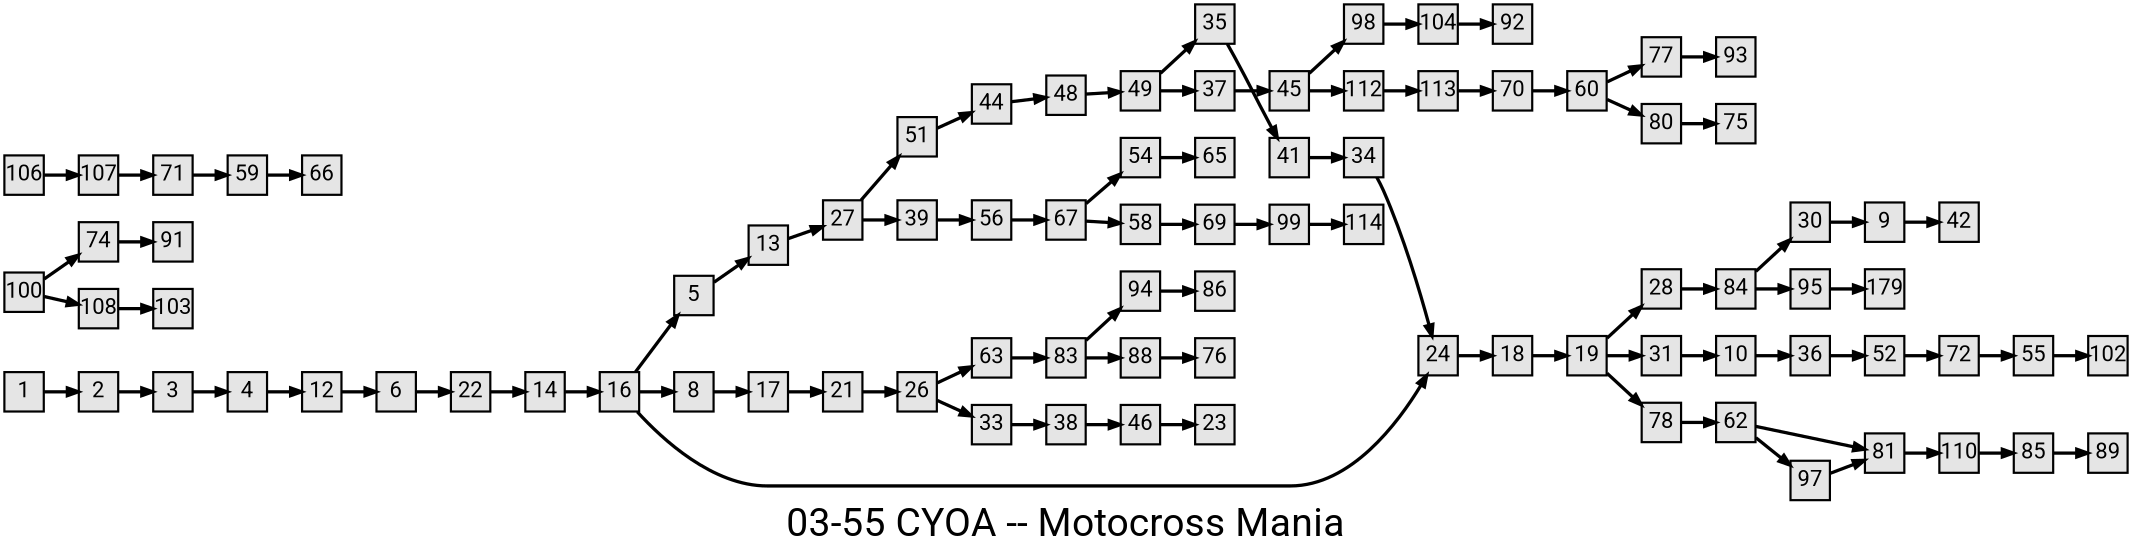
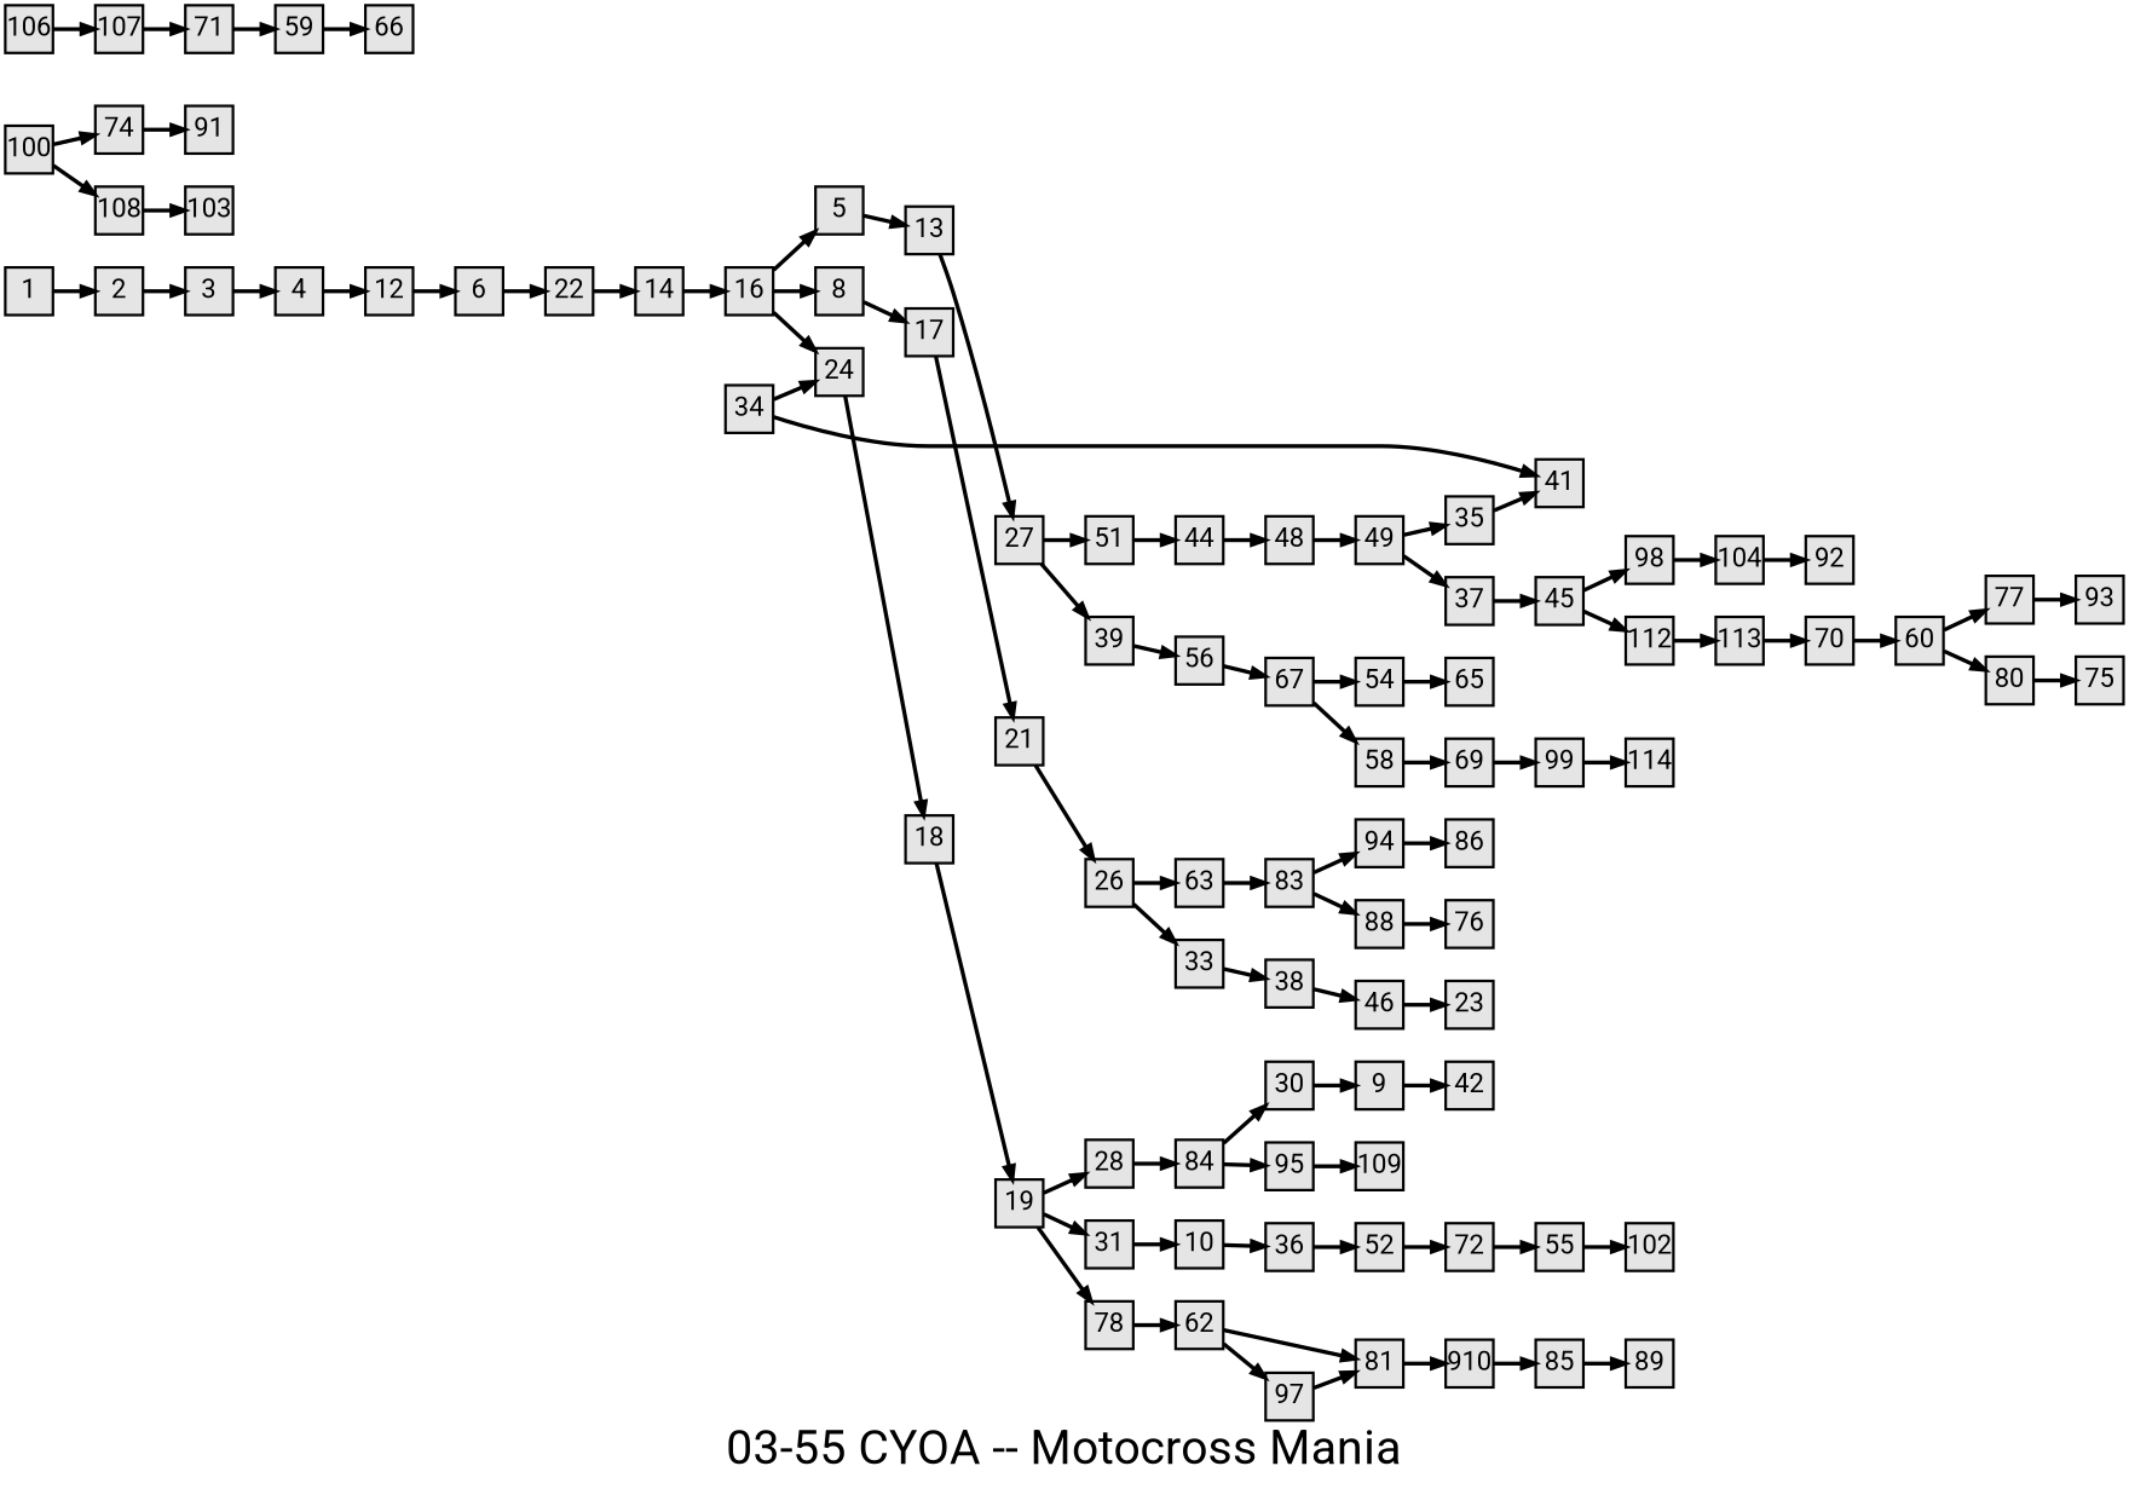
  digraph {
    fontname=Roboto
    fontsize=36
    label="03-55 CYOA -- Motocross Mania"
    nodesep=0.35
    ordering=out
    rankdir=LR
    ranksep=0.45
    node [fillcolor=grey90 fixedsize=true fontname=Roboto fontsize=20 labelfloat=true margin="0,0" penwidth=2 regular=true shape=rect style=filled]
    edge [fontname=Roboto fontsize=12 labelfloat=true penwidth=3]
    1
    2
    3
    4
    12
    6
    22
    5
    13
    27
    51
    39
    14
    16
    8
    17
    21
    26
    9
    42
    n21 [label=10]
    36
    52
    72
    44
    56
    24
    18
    19
    63
    33
    28
    31
    78
    84
    62
    30
    95
    81
    97
    83
    38
    94
    88
    46
    48
    67
-   109 [label=179]
+   109
    23
    34
    35
    41
    55
    37
    45
    98
    112
    104
    113
    54
    58
    74
    91
    100
    108
    103
    49
    92
    70
    102
    65
    69
    99
    114
    59
    66
    60
    77
    80
    93
    75
-   110
+   110 [label=910]
    85
    106
    107
    86
    76
    71
    89
    1 -> 2
    2 -> 3
    3 -> 4
    4 -> 12
    12 -> 6
    6 -> 22
    22 -> 14
    5 -> 13
    13 -> 27
    27 -> 51
    27 -> 39
    51 -> 44
    39 -> 56
    14 -> 16
    16 -> 5
    16 -> 8
    16 -> 24
    8 -> 17
    17 -> 21
    21 -> 26
    26 -> 63
    26 -> 33
    9 -> 42
    n21 -> 36
    36 -> 52
    52 -> 72
    72 -> 55
    44 -> 48
    56 -> 67
    24 -> 18
    18 -> 19
    19 -> 28
    19 -> 31
    19 -> 78
    63 -> 83
    33 -> 38
    28 -> 84
    31 -> n21
    78 -> 62
    84 -> 30
    84 -> 95
    62 -> 81
    62 -> 97
    30 -> 9
    95 -> 109
    81 -> 110
    97 -> 81
    83 -> 94
    83 -> 88
    38 -> 46
    94 -> 86
    88 -> 76
    46 -> 23
    48 -> 49
    67 -> 54
    67 -> 58
    34 -> 24
    35 -> 41
-   41 -> 34
+   34 -> 41
    55 -> 102
    37 -> 45
    45 -> 98
    45 -> 112
    98 -> 104
    112 -> 113
    104 -> 92
    113 -> 70
    54 -> 65
    58 -> 69
    74 -> 91
    100 -> 74
    100 -> 108
    108 -> 103
    49 -> 35
    49 -> 37
    70 -> 60
    69 -> 99
    99 -> 114
    59 -> 66
    60 -> 77
    60 -> 80
    77 -> 93
    80 -> 75
    110 -> 85
    85 -> 89
    106 -> 107
    107 -> 71
    71 -> 59
  }
